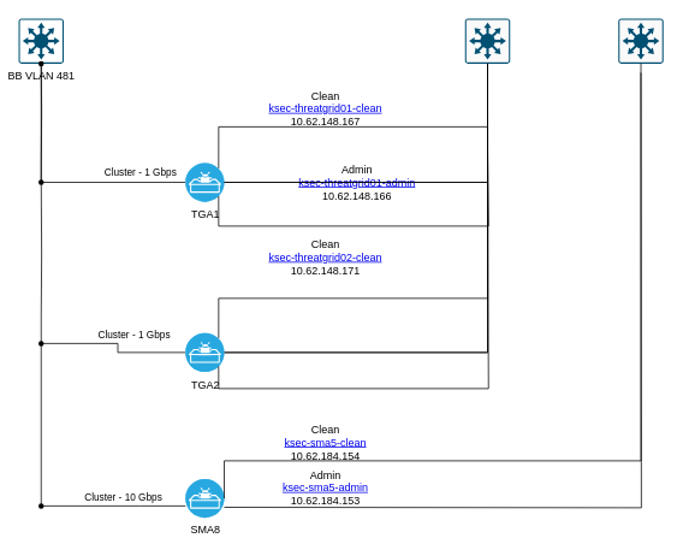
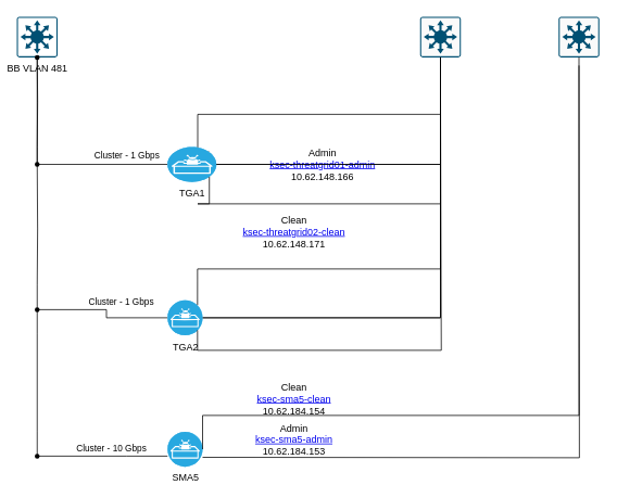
  <mxCell id="0" />
  <mxCell id="1" parent="0" />
  <mxCell id="2" value="BB VLAN 481" style="sketch=0;points=[[0.015,0.015,0],[0.985,0.015,0],[0.985,0.985,0],[0.015,0.985,0],[0.25,0,0],[0.5,0,0],[0.75,0,0],[1,0.25,0],[1,0.5,0],[1,0.75,0],[0.75,1,0],[0.5,1,0],[0.25,1,0],[0,0.75,0],[0,0.5,0],[0,0.25,0]];verticalLabelPosition=bottom;html=1;verticalAlign=top;aspect=fixed;align=center;pointerEvents=1;shape=mxgraph.cisco19.rect;prIcon=l3_switch;fillColor=#ffffff;strokeColor=#005073;" parent="1" vertex="1"><mxGeometry x="20" y="20" width="50" height="50" as="geometry" /></mxCell>
  <mxCell id="3" style="edgeStyle=orthogonalEdgeStyle;shape=connector;rounded=0;orthogonalLoop=1;jettySize=auto;html=1;strokeColor=default;align=center;verticalAlign=middle;fontFamily=Helvetica;fontSize=11;fontColor=default;labelBackgroundColor=default;endArrow=none;endFill=0;" parent="1" source="7" target="9" edge="1"><mxGeometry relative="1" as="geometry" /></mxCell>
  <mxCell id="4" value="Cluster - 1 Gbps" style="edgeLabel;html=1;align=center;verticalAlign=middle;resizable=0;points=[];fontFamily=Helvetica;fontSize=11;fontColor=default;labelBackgroundColor=default;" parent="3" vertex="1" connectable="0"><mxGeometry x="0.659" y="-2" relative="1" as="geometry"><mxPoint x="73" y="-8" as="offset" /></mxGeometry></mxCell>
  <mxCell id="5" style="edgeStyle=orthogonalEdgeStyle;rounded=0;orthogonalLoop=1;jettySize=auto;html=1;exitX=0.855;exitY=0.145;exitDx=0;exitDy=0;exitPerimeter=0;endArrow=none;endFill=0;entryX=0.5;entryY=1;entryDx=0;entryDy=0;entryPerimeter=0;" edge="1" parent="1" source="7" target="24"><mxGeometry relative="1" as="geometry"><mxPoint x="545" y="160" as="targetPoint" /><Array as="points"><mxPoint x="242" y="330" /><mxPoint x="540" y="330" /></Array></mxGeometry></mxCell>
  <mxCell id="6" style="edgeStyle=orthogonalEdgeStyle;rounded=0;orthogonalLoop=1;jettySize=auto;html=1;exitX=1;exitY=0.5;exitDx=0;exitDy=0;exitPerimeter=0;entryX=0.5;entryY=1;entryDx=0;entryDy=0;entryPerimeter=0;endArrow=none;endFill=0;" edge="1" parent="1" source="7" target="24"><mxGeometry relative="1" as="geometry"><mxPoint x="545" y="380" as="targetPoint" /></mxGeometry></mxCell>
  <mxCell id="7" value="TGA2" style="fillColor=#28A8E0;verticalLabelPosition=bottom;sketch=0;html=1;strokeColor=#ffffff;verticalAlign=top;align=center;points=[[0.145,0.145,0],[0.5,0,0],[0.855,0.145,0],[1,0.5,0],[0.855,0.855,0],[0.5,1,0],[0.145,0.855,0],[0,0.5,0]];pointerEvents=1;shape=mxgraph.cisco_safe.compositeIcon;bgIcon=ellipse;resIcon=mxgraph.cisco_safe.capability.malware_sandbox;" parent="1" vertex="1"><mxGeometry x="205" y="368.5" width="43" height="43" as="geometry" /></mxCell>
  <mxCell id="8" style="edgeStyle=orthogonalEdgeStyle;shape=connector;rounded=0;orthogonalLoop=1;jettySize=auto;html=1;strokeColor=default;align=center;verticalAlign=middle;fontFamily=Helvetica;fontSize=11;fontColor=default;labelBackgroundColor=default;endArrow=none;endFill=0;" parent="1" source="9" edge="1"><mxGeometry relative="1" as="geometry"><mxPoint x="45" y="350" as="targetPoint" /></mxGeometry></mxCell>
  <mxCell id="9" value="" style="shape=waypoint;sketch=0;fillStyle=solid;size=6;pointerEvents=1;points=[];fillColor=none;resizable=0;rotatable=0;perimeter=centerPerimeter;snapToPoint=1;fontFamily=Helvetica;fontSize=11;fontColor=default;labelBackgroundColor=default;" parent="1" vertex="1"><mxGeometry x="35" y="370" width="20" height="20" as="geometry" /></mxCell>
  <mxCell id="10" style="edgeStyle=orthogonalEdgeStyle;shape=connector;rounded=0;orthogonalLoop=1;jettySize=auto;html=1;strokeColor=default;align=center;verticalAlign=middle;fontFamily=Helvetica;fontSize=11;fontColor=default;labelBackgroundColor=default;endArrow=none;endFill=0;" parent="1" target="9" edge="1"><mxGeometry relative="1" as="geometry"><mxPoint x="45" y="410" as="sourcePoint" /></mxGeometry></mxCell>
  <mxCell id="11" style="edgeStyle=orthogonalEdgeStyle;shape=connector;rounded=0;orthogonalLoop=1;jettySize=auto;html=1;strokeColor=default;align=center;verticalAlign=middle;fontFamily=Helvetica;fontSize=11;fontColor=default;labelBackgroundColor=default;endArrow=none;endFill=0;" parent="1" edge="1"><mxGeometry relative="1" as="geometry"><mxPoint x="45" y="410" as="sourcePoint" /><mxPoint x="45" y="530" as="targetPoint" /></mxGeometry></mxCell>
  <mxCell id="12" style="edgeStyle=orthogonalEdgeStyle;shape=connector;rounded=0;orthogonalLoop=1;jettySize=auto;html=1;strokeColor=default;align=center;verticalAlign=middle;fontFamily=Helvetica;fontSize=11;fontColor=default;labelBackgroundColor=default;endArrow=none;endFill=0;" parent="1" target="31" edge="1"><mxGeometry relative="1" as="geometry"><mxPoint x="45" y="350" as="sourcePoint" /></mxGeometry></mxCell>
  <mxCell id="13" value="Cluster - 1 Gbps" style="edgeStyle=orthogonalEdgeStyle;shape=connector;rounded=0;orthogonalLoop=1;jettySize=auto;html=1;strokeColor=default;align=center;verticalAlign=middle;fontFamily=Helvetica;fontSize=11;fontColor=default;labelBackgroundColor=default;endArrow=none;endFill=0;" parent="1" source="15" target="31" edge="1"><mxGeometry x="-0.375" y="-11" relative="1" as="geometry"><Array as="points"><mxPoint x="45" y="202" /></Array><mxPoint as="offset" /></mxGeometry></mxCell>
  <mxCell id="14" style="edgeStyle=orthogonalEdgeStyle;rounded=0;orthogonalLoop=1;jettySize=auto;html=1;exitX=0.855;exitY=0.145;exitDx=0;exitDy=0;exitPerimeter=0;entryX=0.5;entryY=1;entryDx=0;entryDy=0;entryPerimeter=0;endArrow=none;endFill=0;" edge="1" parent="1" source="15" target="24"><mxGeometry relative="1" as="geometry"><mxPoint x="545" y="80" as="targetPoint" /><Array as="points"><mxPoint x="242" y="140" /><mxPoint x="540" y="140" /></Array></mxGeometry></mxCell>
- <mxCell id="15" value="TGA1" style="fillColor=#28A8E0;verticalLabelPosition=bottom;sketch=0;html=1;strokeColor=#ffffff;verticalAlign=top;align=center;points=[[0.145,0.145,0],[0.5,0,0],[0.855,0.145,0],[1,0.5,0],[0.855,0.855,0],[0.5,1,0],[0.145,0.855,0],[0,0.5,0]];pointerEvents=1;shape=mxgraph.cisco_safe.compositeIcon;bgIcon=ellipse;resIcon=mxgraph.cisco_safe.capability.malware_sandbox;" parent="1" vertex="1"><mxGeometry x="205" y="180" width="43" height="43" as="geometry" /></mxCell>
+ <mxCell id="15" value="TGA1" style="fillColor=#28A8E0;verticalLabelPosition=bottom;sketch=0;html=1;strokeColor=#ffffff;verticalAlign=top;align=center;points=[[0.145,0.145,0],[0.5,0,0],[0.855,0.145,0],[1,0.5,0],[0.855,0.855,0],[0.5,1,0],[0.145,0.855,0],[0,0.5,0]];pointerEvents=1;shape=mxgraph.cisco_safe.compositeIcon;bgIcon=ellipse;resIcon=mxgraph.cisco_safe.capability.malware_sandbox;" parent="1" vertex="1"><mxGeometry x="205" y="180" width="60" height="43" as="geometry" /></mxCell>
  <mxCell id="16" style="edgeStyle=orthogonalEdgeStyle;shape=connector;rounded=0;orthogonalLoop=1;jettySize=auto;html=1;strokeColor=default;align=center;verticalAlign=middle;fontFamily=Helvetica;fontSize=11;fontColor=default;labelBackgroundColor=default;endArrow=none;endFill=0;" parent="1" source="31" edge="1"><mxGeometry relative="1" as="geometry"><mxPoint x="45" y="180" as="targetPoint" /></mxGeometry></mxCell>
  <mxCell id="17" value="" style="shape=waypoint;sketch=0;fillStyle=solid;size=6;pointerEvents=1;points=[];fillColor=none;resizable=0;rotatable=0;perimeter=centerPerimeter;snapToPoint=1;fontFamily=Helvetica;fontSize=11;fontColor=default;labelBackgroundColor=default;" parent="1" vertex="1"><mxGeometry x="35" y="60" width="20" height="20" as="geometry" /></mxCell>
  <mxCell id="18" style="edgeStyle=orthogonalEdgeStyle;shape=connector;rounded=0;orthogonalLoop=1;jettySize=auto;html=1;strokeColor=default;align=center;verticalAlign=middle;fontFamily=Helvetica;fontSize=11;fontColor=default;labelBackgroundColor=default;endArrow=none;endFill=0;" parent="1" target="2" edge="1"><mxGeometry relative="1" as="geometry"><mxPoint x="45" y="180" as="sourcePoint" /></mxGeometry></mxCell>
  <mxCell id="19" style="edgeStyle=orthogonalEdgeStyle;shape=connector;rounded=0;orthogonalLoop=1;jettySize=auto;html=1;strokeColor=default;align=center;verticalAlign=middle;fontFamily=Helvetica;fontSize=11;fontColor=default;labelBackgroundColor=default;endArrow=none;endFill=0;" parent="1" source="21" target="22" edge="1"><mxGeometry relative="1" as="geometry"><Array as="points"><mxPoint x="155" y="560" /><mxPoint x="155" y="560" /></Array></mxGeometry></mxCell>
  <mxCell id="20" value="Cluster - 10 Gbps" style="edgeLabel;html=1;align=center;verticalAlign=middle;resizable=0;points=[];fontFamily=Helvetica;fontSize=11;fontColor=default;labelBackgroundColor=default;" parent="19" vertex="1" connectable="0"><mxGeometry x="-0.174" relative="1" as="geometry"><mxPoint x="-4" y="-10" as="offset" /></mxGeometry></mxCell>
- <mxCell id="21" value="SMA8" style="fillColor=#28A8E0;verticalLabelPosition=bottom;sketch=0;html=1;strokeColor=#ffffff;verticalAlign=top;align=center;points=[[0.145,0.145,0],[0.5,0,0],[0.855,0.145,0],[1,0.5,0],[0.855,0.855,0],[0.5,1,0],[0.145,0.855,0],[0,0.5,0]];pointerEvents=1;shape=mxgraph.cisco_safe.compositeIcon;bgIcon=ellipse;resIcon=mxgraph.cisco_safe.capability.malware_sandbox;" parent="1" vertex="1"><mxGeometry x="205" y="530" width="43" height="43" as="geometry" /></mxCell>
+ <mxCell id="21" value="SMA5" style="fillColor=#28A8E0;verticalLabelPosition=bottom;sketch=0;html=1;strokeColor=#ffffff;verticalAlign=top;align=center;points=[[0.145,0.145,0],[0.5,0,0],[0.855,0.145,0],[1,0.5,0],[0.855,0.855,0],[0.5,1,0],[0.145,0.855,0],[0,0.5,0]];pointerEvents=1;shape=mxgraph.cisco_safe.compositeIcon;bgIcon=ellipse;resIcon=mxgraph.cisco_safe.capability.malware_sandbox;" parent="1" vertex="1"><mxGeometry x="205" y="530" width="43" height="43" as="geometry" /></mxCell>
  <mxCell id="22" value="" style="shape=waypoint;sketch=0;fillStyle=solid;size=6;pointerEvents=1;points=[];fillColor=none;resizable=0;rotatable=0;perimeter=centerPerimeter;snapToPoint=1;fontFamily=Helvetica;fontSize=11;fontColor=default;labelBackgroundColor=default;" parent="1" vertex="1"><mxGeometry x="35" y="550" width="20" height="20" as="geometry" /></mxCell>
  <mxCell id="23" style="edgeStyle=orthogonalEdgeStyle;shape=connector;rounded=0;orthogonalLoop=1;jettySize=auto;html=1;strokeColor=default;align=center;verticalAlign=middle;fontFamily=Helvetica;fontSize=11;fontColor=default;labelBackgroundColor=default;endArrow=none;endFill=0;" parent="1" target="22" edge="1"><mxGeometry relative="1" as="geometry"><mxPoint x="45" y="530" as="sourcePoint" /></mxGeometry></mxCell>
  <mxCell id="24" value="" style="sketch=0;points=[[0.015,0.015,0],[0.985,0.015,0],[0.985,0.985,0],[0.015,0.985,0],[0.25,0,0],[0.5,0,0],[0.75,0,0],[1,0.25,0],[1,0.5,0],[1,0.75,0],[0.75,1,0],[0.5,1,0],[0.25,1,0],[0,0.75,0],[0,0.5,0],[0,0.25,0]];verticalLabelPosition=bottom;html=1;verticalAlign=top;aspect=fixed;align=center;pointerEvents=1;shape=mxgraph.cisco19.rect;prIcon=l3_switch;fillColor=#FAFAFA;strokeColor=#005073;fontFamily=Helvetica;fontSize=11;fontColor=default;labelBackgroundColor=default;" vertex="1" parent="1"><mxGeometry x="515" y="20" width="50" height="50" as="geometry" /></mxCell>
- <mxCell id="25" value="&lt;div&gt;Clean&lt;br&gt;&lt;a rel=&quot;noopener noreferrer&quot; target=&quot;_blank&quot; data-interception=&quot;off&quot; href=&quot;https://ksec-threatgrid01-clean.cisco.com&quot;&gt;ksec-threatgrid01-clean&lt;/a&gt;&lt;br&gt;10.62.148.167&lt;br&gt;&lt;/div&gt;" style="text;html=1;align=center;verticalAlign=middle;resizable=0;points=[];autosize=1;strokeColor=none;fillColor=none;" vertex="1" parent="1"><mxGeometry x="285" y="90" width="150" height="60" as="geometry" /></mxCell>
  <mxCell id="26" value="Clean&lt;br&gt;&lt;a rel=&quot;noopener noreferrer&quot; target=&quot;_blank&quot; data-interception=&quot;off&quot; href=&quot;https://ksec-threatgrid02-admin.cisco.com&quot;&gt;ksec-threatgrid02-clean&lt;/a&gt;&lt;br&gt;10.62.148.171" style="text;html=1;align=center;verticalAlign=middle;resizable=0;points=[];autosize=1;strokeColor=none;fillColor=none;" vertex="1" parent="1"><mxGeometry x="285" y="255" width="150" height="60" as="geometry" /></mxCell>
  <mxCell id="27" value="Clean&lt;br&gt;&lt;a rel=&quot;noopener noreferrer&quot; target=&quot;_blank&quot; data-interception=&quot;off&quot; href=&quot;https://ksec-sma5-clean.cisco.com&quot;&gt;ksec-sma5-clean&lt;/a&gt;&lt;br&gt;10.62.184.154" style="text;html=1;align=center;verticalAlign=middle;resizable=0;points=[];autosize=1;strokeColor=none;fillColor=none;" vertex="1" parent="1"><mxGeometry x="305" y="460" width="110" height="60" as="geometry" /></mxCell>
  <mxCell id="28" value="Admin&lt;br&gt;&lt;a rel=&quot;noopener noreferrer&quot; target=&quot;_blank&quot; data-interception=&quot;off&quot; href=&quot;https://ksec-threatgrid01-admin.cisco.com&quot;&gt;ksec-threatgrid01-admin&lt;/a&gt;&lt;br&gt;10.62.148.166" style="text;html=1;align=center;verticalAlign=middle;resizable=0;points=[];autosize=1;strokeColor=none;fillColor=none;" vertex="1" parent="1"><mxGeometry x="320" y="171.5" width="150" height="60" as="geometry" /></mxCell>
  <mxCell id="29" value="Admin&lt;br&gt;&lt;a rel=&quot;noopener noreferrer&quot; target=&quot;_blank&quot; data-interception=&quot;off&quot; href=&quot;https://ksec-sma5-admin.cisco.com&quot;&gt;ksec-sma5-admin&lt;/a&gt;&lt;br&gt;10.62.184.153" style="text;html=1;align=center;verticalAlign=middle;resizable=0;points=[];autosize=1;strokeColor=none;fillColor=none;" vertex="1" parent="1"><mxGeometry x="300" y="510" width="120" height="60" as="geometry" /></mxCell>
  <mxCell id="30" value="" style="edgeStyle=orthogonalEdgeStyle;shape=connector;rounded=0;orthogonalLoop=1;jettySize=auto;html=1;strokeColor=default;align=center;verticalAlign=middle;fontFamily=Helvetica;fontSize=11;fontColor=default;labelBackgroundColor=default;endArrow=none;endFill=0;" edge="1" parent="1" source="17" target="31"><mxGeometry relative="1" as="geometry"><mxPoint x="45" y="240" as="sourcePoint" /><mxPoint x="45" y="180" as="targetPoint" /></mxGeometry></mxCell>
  <mxCell id="31" value="" style="shape=waypoint;sketch=0;fillStyle=solid;size=6;pointerEvents=1;points=[];fillColor=none;resizable=0;rotatable=0;perimeter=centerPerimeter;snapToPoint=1;fontFamily=Helvetica;fontSize=11;fontColor=default;labelBackgroundColor=default;" parent="1" vertex="1"><mxGeometry x="35" y="191.5" width="20" height="20" as="geometry" /></mxCell>
  <mxCell id="32" style="edgeStyle=orthogonalEdgeStyle;rounded=0;orthogonalLoop=1;jettySize=auto;html=1;exitX=1;exitY=0.5;exitDx=0;exitDy=0;exitPerimeter=0;entryX=0.5;entryY=1;entryDx=0;entryDy=0;entryPerimeter=0;endArrow=none;endFill=0;" edge="1" parent="1" source="15" target="24"><mxGeometry relative="1" as="geometry" /></mxCell>
  <mxCell id="33" style="edgeStyle=orthogonalEdgeStyle;rounded=0;orthogonalLoop=1;jettySize=auto;html=1;exitX=1;exitY=0.5;exitDx=0;exitDy=0;exitPerimeter=0;entryX=0.5;entryY=1;entryDx=0;entryDy=0;entryPerimeter=0;endArrow=none;endFill=0;" edge="1" parent="1" source="15" target="24"><mxGeometry relative="1" as="geometry" /></mxCell>
  <mxCell id="34" value="" style="sketch=0;points=[[0.015,0.015,0],[0.985,0.015,0],[0.985,0.985,0],[0.015,0.985,0],[0.25,0,0],[0.5,0,0],[0.75,0,0],[1,0.25,0],[1,0.5,0],[1,0.75,0],[0.75,1,0],[0.5,1,0],[0.25,1,0],[0,0.75,0],[0,0.5,0],[0,0.25,0]];verticalLabelPosition=bottom;html=1;verticalAlign=top;aspect=fixed;align=center;pointerEvents=1;shape=mxgraph.cisco19.rect;prIcon=l3_switch;fillColor=#FAFAFA;strokeColor=#005073;fontFamily=Helvetica;fontSize=11;fontColor=default;labelBackgroundColor=default;" vertex="1" parent="1"><mxGeometry x="685" y="20" width="50" height="50" as="geometry" /></mxCell>
  <mxCell id="35" style="edgeStyle=orthogonalEdgeStyle;rounded=0;orthogonalLoop=1;jettySize=auto;html=1;exitX=1;exitY=0.5;exitDx=0;exitDy=0;exitPerimeter=0;entryX=0.5;entryY=1;entryDx=0;entryDy=0;entryPerimeter=0;endArrow=none;endFill=0;" edge="1" parent="1" source="21" target="34"><mxGeometry relative="1" as="geometry"><Array as="points"><mxPoint x="248" y="510" /><mxPoint x="710" y="510" /></Array></mxGeometry></mxCell>
  <mxCell id="36" style="edgeStyle=orthogonalEdgeStyle;rounded=0;orthogonalLoop=1;jettySize=auto;html=1;exitX=1;exitY=0.5;exitDx=0;exitDy=0;exitPerimeter=0;entryX=0.5;entryY=1;entryDx=0;entryDy=0;entryPerimeter=0;endArrow=none;endFill=0;" edge="1" parent="1"><mxGeometry relative="1" as="geometry"><mxPoint x="248" y="561.5" as="sourcePoint" /><mxPoint x="710" y="80" as="targetPoint" /></mxGeometry></mxCell>
  <mxCell id="37" style="edgeStyle=orthogonalEdgeStyle;rounded=0;orthogonalLoop=1;jettySize=auto;html=1;exitX=0.5;exitY=1;exitDx=0;exitDy=0;exitPerimeter=0;entryX=1;entryY=0.5;entryDx=0;entryDy=0;entryPerimeter=0;endArrow=none;endFill=0;" edge="1" parent="1" source="24" target="7"><mxGeometry relative="1" as="geometry" /></mxCell>
  <mxCell id="38" style="edgeStyle=orthogonalEdgeStyle;rounded=0;orthogonalLoop=1;jettySize=auto;html=1;exitX=0.855;exitY=0.855;exitDx=0;exitDy=0;exitPerimeter=0;entryX=0.5;entryY=1;entryDx=0;entryDy=0;entryPerimeter=0;endArrow=none;endFill=0;" edge="1" parent="1" source="7"><mxGeometry relative="1" as="geometry"><mxPoint x="248" y="430" as="sourcePoint" /><mxPoint x="540" y="120" as="targetPoint" /><Array as="points"><mxPoint x="242" y="430" /><mxPoint x="541" y="430" /></Array></mxGeometry></mxCell>
  <mxCell id="39" style="edgeStyle=orthogonalEdgeStyle;rounded=0;orthogonalLoop=1;jettySize=auto;html=1;exitX=0.855;exitY=0.855;exitDx=0;exitDy=0;exitPerimeter=0;entryX=0.5;entryY=1;entryDx=0;entryDy=0;entryPerimeter=0;endArrow=none;endFill=0;" edge="1" parent="1" source="15"><mxGeometry relative="1" as="geometry"><mxPoint x="241.765" y="221.445" as="sourcePoint" /><mxPoint x="540" y="168.31" as="targetPoint" /><Array as="points"><mxPoint x="242" y="250" /><mxPoint x="541" y="250" /></Array></mxGeometry></mxCell>
